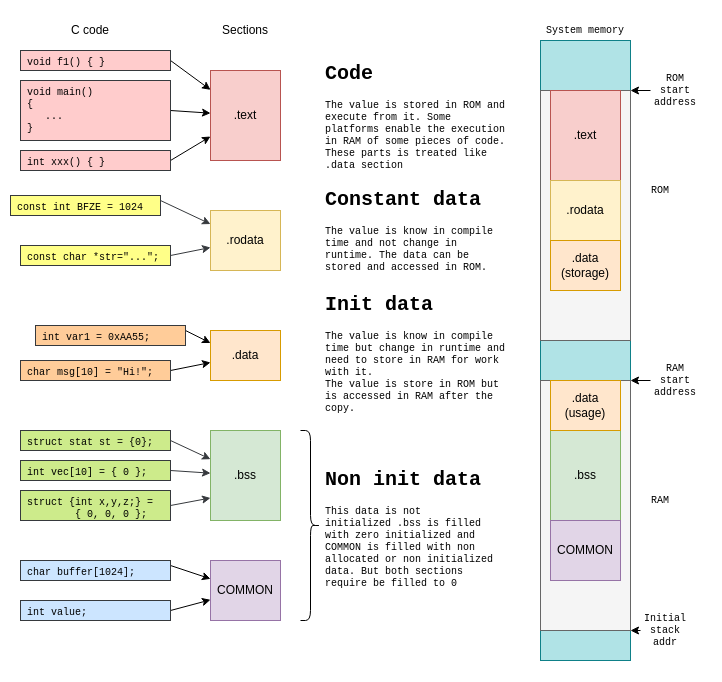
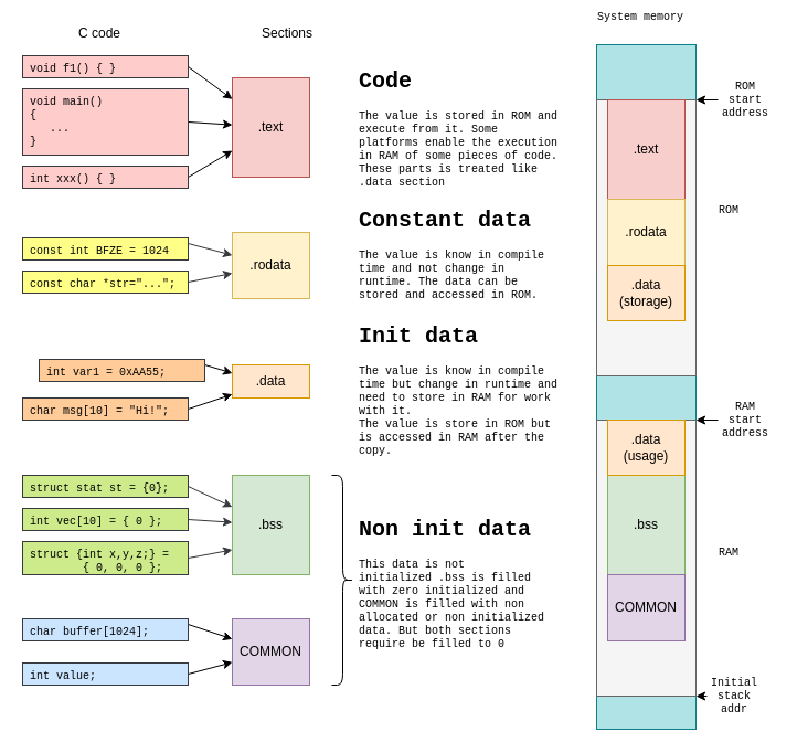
  <mxCell id="0" />
  <mxCell id="1" parent="0" />
  <mxCell id="2" value="" style="rounded=0;whiteSpace=wrap;html=1;shadow=0;fontFamily=Courier New;fontSize=10;align=left;fillColor=#b0e3e6;strokeColor=#0e8088;" vertex="1" parent="1"><mxGeometry x="540" y="40" width="90" height="620" as="geometry" /></mxCell>
  <mxCell id="3" value=".text" style="rounded=0;whiteSpace=wrap;html=1;fillColor=#f8cecc;strokeColor=#b85450;" vertex="1" parent="1"><mxGeometry x="210" y="70" width="70" height="90" as="geometry" /></mxCell>
- <mxCell id="4" value=".data" style="rounded=0;whiteSpace=wrap;html=1;fillColor=#ffe6cc;strokeColor=#d79b00;" vertex="1" parent="1"><mxGeometry x="210" y="330" width="70" height="50" as="geometry" /></mxCell>
+ <mxCell id="4" value=".data" style="rounded=0;whiteSpace=wrap;html=1;fillColor=#ffe6cc;strokeColor=#d79b00;" vertex="1" parent="1"><mxGeometry x="210" y="330" width="70" height="30" as="geometry" /></mxCell>
  <mxCell id="5" value=".bss" style="rounded=0;whiteSpace=wrap;html=1;fillColor=#d5e8d4;strokeColor=#82b366;" vertex="1" parent="1"><mxGeometry x="210" y="430" width="70" height="90" as="geometry" /></mxCell>
  <mxCell id="6" value="COMMON" style="rounded=0;whiteSpace=wrap;html=1;fillColor=#e1d5e7;strokeColor=#9673a6;" vertex="1" parent="1"><mxGeometry x="210" y="560" width="70" height="60" as="geometry" /></mxCell>
- <mxCell id="7" value="Sections" style="text;html=1;strokeColor=none;fillColor=none;align=center;verticalAlign=middle;whiteSpace=wrap;rounded=0;" vertex="1" parent="1"><mxGeometry x="210" y="20" width="70" height="20" as="geometry" /></mxCell>
+ <mxCell id="7" value="Sections" style="text;html=1;strokeColor=none;fillColor=none;align=center;verticalAlign=middle;whiteSpace=wrap;rounded=0;" vertex="1" parent="1"><mxGeometry x="225" y="20" width="70" height="20" as="geometry" /></mxCell>
  <mxCell id="8" style="edgeStyle=none;rounded=0;orthogonalLoop=1;jettySize=auto;html=1;exitX=1;exitY=0.5;exitDx=0;exitDy=0;fontFamily=Courier New;fontSize=10;" edge="1" parent="1" source="9" target="3"><mxGeometry relative="1" as="geometry" /></mxCell>
  <mxCell id="9" value="void f1() {&amp;nbsp;}" style="rounded=0;whiteSpace=wrap;html=1;fontFamily=Courier New;fontSize=10;align=left;verticalAlign=top;spacingLeft=5;fillColor=#ffcccc;strokeColor=#36393d;" vertex="1" parent="1"><mxGeometry x="20" y="50" width="150" height="20" as="geometry" /></mxCell>
  <mxCell id="10" style="edgeStyle=none;rounded=0;orthogonalLoop=1;jettySize=auto;html=1;exitX=1;exitY=0.5;exitDx=0;exitDy=0;fontFamily=Courier New;fontSize=10;" edge="1" parent="1" source="11" target="3"><mxGeometry relative="1" as="geometry" /></mxCell>
  <mxCell id="11" value="void main()&lt;br&gt;{&lt;br&gt;&amp;nbsp; &amp;nbsp;...&lt;br&gt;}" style="rounded=0;whiteSpace=wrap;html=1;fontFamily=Courier New;fontSize=10;align=left;verticalAlign=top;spacingLeft=5;fillColor=#ffcccc;strokeColor=#36393d;" vertex="1" parent="1"><mxGeometry x="20" y="80" width="150" height="60" as="geometry" /></mxCell>
  <mxCell id="12" style="edgeStyle=none;rounded=0;orthogonalLoop=1;jettySize=auto;html=1;exitX=1;exitY=0.5;exitDx=0;exitDy=0;fontFamily=Courier New;fontSize=10;" edge="1" parent="1" source="13" target="3"><mxGeometry relative="1" as="geometry" /></mxCell>
  <mxCell id="13" value="int xxx() {&amp;nbsp;}" style="rounded=0;whiteSpace=wrap;html=1;fontFamily=Courier New;fontSize=10;align=left;verticalAlign=top;spacingLeft=5;fillColor=#ffcccc;strokeColor=#36393d;" vertex="1" parent="1"><mxGeometry x="20" y="150" width="150" height="20" as="geometry" /></mxCell>
  <mxCell id="14" style="edgeStyle=none;rounded=0;orthogonalLoop=1;jettySize=auto;html=1;exitX=1;exitY=0.25;exitDx=0;exitDy=0;entryX=0;entryY=0.25;entryDx=0;entryDy=0;fontFamily=Courier New;fontSize=10;" edge="1" parent="1" source="15" target="4"><mxGeometry relative="1" as="geometry" /></mxCell>
  <mxCell id="15" value="int var1 = 0xAA55;" style="rounded=0;whiteSpace=wrap;html=1;fontFamily=Courier New;fontSize=10;align=left;verticalAlign=top;spacingLeft=5;fillColor=#ffcc99;strokeColor=#36393d;" vertex="1" parent="1"><mxGeometry x="35" y="325" width="150" height="20" as="geometry" /></mxCell>
  <mxCell id="16" style="edgeStyle=none;rounded=0;orthogonalLoop=1;jettySize=auto;html=1;exitX=1;exitY=0.5;exitDx=0;exitDy=0;fontFamily=Courier New;fontSize=10;" edge="1" parent="1" source="17" target="4"><mxGeometry relative="1" as="geometry" /></mxCell>
  <mxCell id="17" value="char msg[10] = &quot;Hi!&quot;;" style="rounded=0;whiteSpace=wrap;html=1;fontFamily=Courier New;fontSize=10;align=left;verticalAlign=top;spacingLeft=5;fillColor=#ffcc99;strokeColor=#36393d;" vertex="1" parent="1"><mxGeometry x="20" y="360" width="150" height="20" as="geometry" /></mxCell>
  <mxCell id="18" style="edgeStyle=none;rounded=0;orthogonalLoop=1;jettySize=auto;html=1;exitX=1;exitY=0.25;exitDx=0;exitDy=0;fontFamily=Courier New;fontSize=10;" edge="1" parent="1" source="19" target="6"><mxGeometry relative="1" as="geometry" /></mxCell>
  <mxCell id="19" value="char buffer[1024];" style="rounded=0;whiteSpace=wrap;html=1;fontFamily=Courier New;fontSize=10;align=left;verticalAlign=top;spacingLeft=5;fillColor=#cce5ff;strokeColor=#36393d;" vertex="1" parent="1"><mxGeometry x="20" y="560" width="150" height="20" as="geometry" /></mxCell>
  <mxCell id="20" style="edgeStyle=none;rounded=0;orthogonalLoop=1;jettySize=auto;html=1;exitX=1;exitY=0.5;exitDx=0;exitDy=0;fontFamily=Courier New;fontSize=10;fillColor=#cdeb8b;strokeColor=#36393d;" edge="1" parent="1" source="21" target="5"><mxGeometry relative="1" as="geometry" /></mxCell>
  <mxCell id="21" value="struct stat st = {0};" style="rounded=0;whiteSpace=wrap;html=1;fontFamily=Courier New;fontSize=10;align=left;verticalAlign=top;spacingLeft=5;fillColor=#cdeb8b;strokeColor=#36393d;" vertex="1" parent="1"><mxGeometry x="20" y="430" width="150" height="20" as="geometry" /></mxCell>
  <mxCell id="22" style="edgeStyle=none;rounded=0;orthogonalLoop=1;jettySize=auto;html=1;exitX=1;exitY=0.5;exitDx=0;exitDy=0;fontFamily=Courier New;fontSize=10;fillColor=#cdeb8b;strokeColor=#36393d;" edge="1" parent="1" source="23" target="5"><mxGeometry relative="1" as="geometry" /></mxCell>
  <mxCell id="23" value="int vec[10] = { 0 };" style="rounded=0;whiteSpace=wrap;html=1;fontFamily=Courier New;fontSize=10;align=left;verticalAlign=top;spacingLeft=5;fillColor=#cdeb8b;strokeColor=#36393d;" vertex="1" parent="1"><mxGeometry x="20" y="460" width="150" height="20" as="geometry" /></mxCell>
  <mxCell id="24" style="edgeStyle=none;rounded=0;orthogonalLoop=1;jettySize=auto;html=1;exitX=1;exitY=0.5;exitDx=0;exitDy=0;entryX=0;entryY=0.75;entryDx=0;entryDy=0;fontFamily=Courier New;fontSize=10;fillColor=#cdeb8b;strokeColor=#36393d;" edge="1" parent="1" source="25" target="5"><mxGeometry relative="1" as="geometry" /></mxCell>
  <mxCell id="25" value="struct {int x,y,z;} =&lt;br&gt;&amp;nbsp; &amp;nbsp; &amp;nbsp; &amp;nbsp; { 0, 0, 0 };" style="rounded=0;whiteSpace=wrap;html=1;fontFamily=Courier New;fontSize=10;align=left;verticalAlign=top;spacingLeft=5;fillColor=#cdeb8b;strokeColor=#36393d;" vertex="1" parent="1"><mxGeometry x="20" y="490" width="150" height="30" as="geometry" /></mxCell>
  <mxCell id="26" style="edgeStyle=none;rounded=0;orthogonalLoop=1;jettySize=auto;html=1;exitX=1;exitY=0.5;exitDx=0;exitDy=0;fontFamily=Courier New;fontSize=10;" edge="1" parent="1" source="27" target="6"><mxGeometry relative="1" as="geometry" /></mxCell>
  <mxCell id="27" value="int value;" style="rounded=0;whiteSpace=wrap;html=1;fontFamily=Courier New;fontSize=10;align=left;verticalAlign=top;spacingLeft=5;fillColor=#cce5ff;strokeColor=#36393d;" vertex="1" parent="1"><mxGeometry x="20" y="600" width="150" height="20" as="geometry" /></mxCell>
  <mxCell id="28" value="C code" style="text;html=1;strokeColor=none;fillColor=none;align=center;verticalAlign=middle;whiteSpace=wrap;rounded=0;" vertex="1" parent="1"><mxGeometry x="55" y="20" width="70" height="20" as="geometry" /></mxCell>
  <mxCell id="29" style="edgeStyle=none;rounded=0;orthogonalLoop=1;jettySize=auto;html=1;exitX=1;exitY=0.25;exitDx=0;exitDy=0;fontFamily=Courier New;fontSize=10;fillColor=#ffff88;strokeColor=#36393d;" edge="1" parent="1" source="30" target="31"><mxGeometry relative="1" as="geometry" /></mxCell>
- <mxCell id="30" value="const int BFZE = 1024" style="rounded=0;whiteSpace=wrap;html=1;fontFamily=Courier New;fontSize=10;align=left;verticalAlign=top;spacingLeft=5;fillColor=#ffff88;strokeColor=#36393d;" vertex="1" parent="1"><mxGeometry x="10" y="195" width="150" height="20" as="geometry" /></mxCell>
+ <mxCell id="30" value="const int BFZE = 1024" style="rounded=0;whiteSpace=wrap;html=1;fontFamily=Courier New;fontSize=10;align=left;verticalAlign=top;spacingLeft=5;fillColor=#ffff88;strokeColor=#36393d;" vertex="1" parent="1"><mxGeometry x="20" y="215" width="150" height="20" as="geometry" /></mxCell>
  <mxCell id="31" value=".rodata" style="rounded=0;whiteSpace=wrap;html=1;fillColor=#fff2cc;strokeColor=#d6b656;" vertex="1" parent="1"><mxGeometry x="210" y="210" width="70" height="60" as="geometry" /></mxCell>
  <mxCell id="32" style="edgeStyle=none;rounded=0;orthogonalLoop=1;jettySize=auto;html=1;exitX=1;exitY=0.5;exitDx=0;exitDy=0;fontFamily=Courier New;fontSize=10;fillColor=#ffff88;strokeColor=#36393d;" edge="1" parent="1" source="33" target="31"><mxGeometry relative="1" as="geometry" /></mxCell>
  <mxCell id="33" value="const char *str=&quot;...&quot;;" style="rounded=0;whiteSpace=wrap;html=1;fontFamily=Courier New;fontSize=10;align=left;verticalAlign=top;spacingLeft=5;fillColor=#ffff88;strokeColor=#36393d;" vertex="1" parent="1"><mxGeometry x="20" y="245" width="150" height="20" as="geometry" /></mxCell>
  <mxCell id="34" value="" style="shape=curlyBracket;whiteSpace=wrap;html=1;rounded=1;fontFamily=Courier New;fontSize=10;align=left;shadow=0;flipH=1;" vertex="1" parent="1"><mxGeometry x="300" y="430" width="20" height="190" as="geometry" /></mxCell>
  <mxCell id="35" value="&lt;h1&gt;Non init data&lt;/h1&gt;&lt;div&gt;This data is not initialized&amp;nbsp;&lt;span&gt;.bss is filled with zero&amp;nbsp;&lt;/span&gt;&lt;span&gt;initialized and COMMON is&amp;nbsp;&lt;/span&gt;&lt;span&gt;filled with non allocated or&amp;nbsp;&lt;/span&gt;&lt;span&gt;non initialized data.&amp;nbsp;&lt;/span&gt;&lt;span&gt;But both sections require be&amp;nbsp;&lt;/span&gt;&lt;span&gt;filled to 0&lt;/span&gt;&lt;/div&gt;" style="text;html=1;strokeColor=none;fillColor=none;spacing=5;spacingTop=-20;whiteSpace=wrap;overflow=hidden;rounded=0;shadow=0;fontFamily=Courier New;fontSize=10;align=left;" vertex="1" parent="1"><mxGeometry x="320" y="465" width="190" height="135" as="geometry" /></mxCell>
  <mxCell id="36" value="&lt;h1&gt;Init data&lt;/h1&gt;&lt;div&gt;The value is know in compile time but change in runtime and need to store in RAM&lt;span&gt;&amp;nbsp;for work with it.&lt;/span&gt;&lt;/div&gt;&lt;div&gt;The value is store in ROM but is accessed in RAM after the copy.&lt;/div&gt;" style="text;html=1;strokeColor=none;spacing=5;spacingTop=-20;whiteSpace=wrap;overflow=hidden;rounded=0;shadow=0;fontFamily=Courier New;fontSize=10;align=left;labelBackgroundColor=none;labelBorderColor=none;" vertex="1" parent="1"><mxGeometry x="320" y="290" width="190" height="130" as="geometry" /></mxCell>
  <mxCell id="37" value="&lt;h1&gt;Constant data&lt;/h1&gt;&lt;div&gt;The value is know in compile time and not change in runtime. The data can be stored and accessed in ROM.&lt;/div&gt;" style="text;html=1;strokeColor=none;fillColor=none;spacing=5;spacingTop=-20;whiteSpace=wrap;overflow=hidden;rounded=0;shadow=0;fontFamily=Courier New;fontSize=10;align=left;" vertex="1" parent="1"><mxGeometry x="320" y="185" width="190" height="95" as="geometry" /></mxCell>
  <mxCell id="38" value="&lt;h1&gt;Code&lt;/h1&gt;&lt;div&gt;The value is stored in ROM and execute from it. Some platforms enable the execution in RAM of some pieces of code.&lt;/div&gt;&lt;div&gt;These parts is treated like .data section&lt;/div&gt;" style="text;html=1;strokeColor=none;fillColor=none;spacing=5;spacingTop=-20;whiteSpace=wrap;overflow=hidden;rounded=0;shadow=0;fontFamily=Courier New;fontSize=10;align=left;" vertex="1" parent="1"><mxGeometry x="320" y="58.75" width="190" height="112.5" as="geometry" /></mxCell>
  <mxCell id="39" value="" style="rounded=0;whiteSpace=wrap;html=1;shadow=0;fontFamily=Courier New;fontSize=10;align=left;fillColor=#f5f5f5;strokeColor=#666666;fontColor=#333333;" vertex="1" parent="1"><mxGeometry x="540" y="90" width="90" height="250" as="geometry" /></mxCell>
  <mxCell id="40" value=".text" style="rounded=0;whiteSpace=wrap;html=1;fillColor=#f8cecc;strokeColor=#b85450;" vertex="1" parent="1"><mxGeometry x="550" y="90" width="70" height="90" as="geometry" /></mxCell>
  <mxCell id="41" value=".rodata" style="rounded=0;whiteSpace=wrap;html=1;fillColor=#fff2cc;strokeColor=#d6b656;" vertex="1" parent="1"><mxGeometry x="550" y="180" width="70" height="60" as="geometry" /></mxCell>
  <mxCell id="42" value=".data&lt;br&gt;(storage)" style="rounded=0;whiteSpace=wrap;html=1;fillColor=#ffe6cc;strokeColor=#d79b00;" vertex="1" parent="1"><mxGeometry x="550" y="240" width="70" height="50" as="geometry" /></mxCell>
  <mxCell id="43" value="ROM" style="text;html=1;strokeColor=none;fillColor=none;align=center;verticalAlign=middle;whiteSpace=wrap;rounded=0;shadow=0;fontFamily=Courier New;fontSize=10;" vertex="1" parent="1"><mxGeometry x="640" y="180" width="40" height="20" as="geometry" /></mxCell>
  <mxCell id="44" value="" style="rounded=0;whiteSpace=wrap;html=1;shadow=0;fontFamily=Courier New;fontSize=10;align=left;fillColor=#f5f5f5;strokeColor=#666666;fontColor=#333333;" vertex="1" parent="1"><mxGeometry x="540" y="380" width="90" height="250" as="geometry" /></mxCell>
  <mxCell id="45" value=".bss" style="rounded=0;whiteSpace=wrap;html=1;fillColor=#d5e8d4;strokeColor=#82b366;" vertex="1" parent="1"><mxGeometry x="550" y="430" width="70" height="90" as="geometry" /></mxCell>
  <mxCell id="46" value="COMMON" style="rounded=0;whiteSpace=wrap;html=1;fillColor=#e1d5e7;strokeColor=#9673a6;" vertex="1" parent="1"><mxGeometry x="550" y="520" width="70" height="60" as="geometry" /></mxCell>
  <mxCell id="47" value=".data&lt;br&gt;(usage)" style="rounded=0;whiteSpace=wrap;html=1;fillColor=#ffe6cc;strokeColor=#d79b00;" vertex="1" parent="1"><mxGeometry x="550" y="380" width="70" height="50" as="geometry" /></mxCell>
  <mxCell id="48" style="edgeStyle=none;rounded=0;orthogonalLoop=1;jettySize=auto;html=1;exitX=0.5;exitY=0;exitDx=0;exitDy=0;fontFamily=Courier New;fontSize=10;" edge="1" parent="1" source="44" target="44"><mxGeometry relative="1" as="geometry" /></mxCell>
  <mxCell id="49" value="RAM" style="text;html=1;strokeColor=none;fillColor=none;align=center;verticalAlign=middle;whiteSpace=wrap;rounded=0;shadow=0;fontFamily=Courier New;fontSize=10;" vertex="1" parent="1"><mxGeometry x="640" y="490" width="40" height="20" as="geometry" /></mxCell>
- <mxCell id="50" value="System memory" style="text;html=1;strokeColor=none;fillColor=none;align=center;verticalAlign=middle;whiteSpace=wrap;rounded=0;shadow=0;fontFamily=Courier New;fontSize=10;" vertex="1" parent="1"><mxGeometry x="540" y="20" width="90" height="20" as="geometry" /></mxCell>
+ <mxCell id="50" value="System memory" style="text;html=1;strokeColor=none;fillColor=none;align=center;verticalAlign=middle;whiteSpace=wrap;rounded=0;shadow=0;fontFamily=Courier New;fontSize=10;" vertex="1" parent="1"><mxGeometry x="535" y="5" width="90" height="20" as="geometry" /></mxCell>
  <mxCell id="51" value="" style="endArrow=classic;html=1;fontFamily=Courier New;fontSize=10;entryX=1;entryY=0;entryDx=0;entryDy=0;" edge="1" parent="1" source="53" target="44"><mxGeometry width="50" height="50" relative="1" as="geometry"><mxPoint x="680" y="380" as="sourcePoint" /><mxPoint x="430" y="280" as="targetPoint" /></mxGeometry></mxCell>
  <mxCell id="52" value="" style="endArrow=classic;html=1;fontFamily=Courier New;fontSize=10;entryX=1;entryY=0;entryDx=0;entryDy=0;exitX=0;exitY=0.5;exitDx=0;exitDy=0;" edge="1" parent="1" source="54" target="39"><mxGeometry width="50" height="50" relative="1" as="geometry"><mxPoint x="690" y="90" as="sourcePoint" /><mxPoint x="630" y="90" as="targetPoint" /></mxGeometry></mxCell>
  <mxCell id="53" value="RAM start address" style="text;html=1;strokeColor=none;fillColor=none;align=center;verticalAlign=middle;whiteSpace=wrap;rounded=0;shadow=0;fontFamily=Courier New;fontSize=10;" vertex="1" parent="1"><mxGeometry x="650" y="360" width="50" height="40" as="geometry" /></mxCell>
  <mxCell id="54" value="ROM start address" style="text;html=1;strokeColor=none;fillColor=none;align=center;verticalAlign=middle;whiteSpace=wrap;rounded=0;shadow=0;fontFamily=Courier New;fontSize=10;" vertex="1" parent="1"><mxGeometry x="650" y="70" width="50" height="40" as="geometry" /></mxCell>
  <mxCell id="55" style="edgeStyle=none;rounded=0;orthogonalLoop=1;jettySize=auto;html=1;exitX=0;exitY=0.5;exitDx=0;exitDy=0;entryX=1;entryY=1;entryDx=0;entryDy=0;fontFamily=Courier New;fontSize=10;" edge="1" parent="1" source="56" target="44"><mxGeometry relative="1" as="geometry" /></mxCell>
  <mxCell id="56" value="Initial stack addr" style="text;html=1;strokeColor=none;fillColor=none;align=center;verticalAlign=middle;whiteSpace=wrap;rounded=0;shadow=0;fontFamily=Courier New;fontSize=10;" vertex="1" parent="1"><mxGeometry x="640" y="610" width="50" height="40" as="geometry" /></mxCell>
  <mxCell id="57" style="edgeStyle=none;rounded=0;orthogonalLoop=1;jettySize=auto;html=1;exitX=0.25;exitY=1;exitDx=0;exitDy=0;fontFamily=Courier New;fontSize=10;" edge="1" parent="1" source="56" target="56"><mxGeometry relative="1" as="geometry" /></mxCell>
